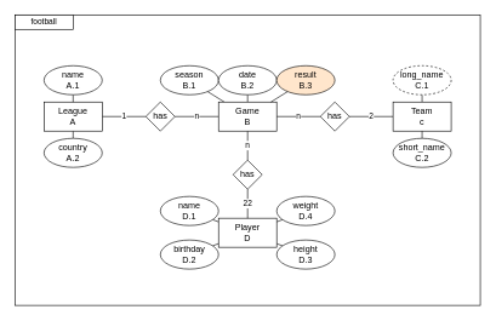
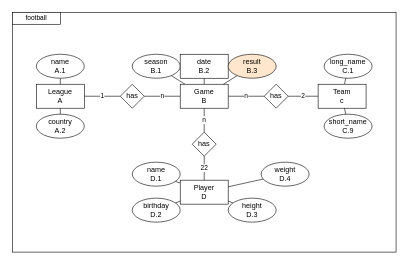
  <mxCell id="0" />
  <mxCell id="1" parent="0" />
  <mxCell id="2" value="" style="group" vertex="1" connectable="0" parent="1"><mxGeometry x="20" width="640" height="400" as="geometry" y="20" /></mxCell>
  <mxCell id="3" value="" style="rounded=0;whiteSpace=wrap;html=1;fontFamily=Helvetica;fontSize=11;fontColor=default;" vertex="1" parent="2"><mxGeometry width="640" height="400" as="geometry" /></mxCell>
  <mxCell id="4" value="football" style="rounded=0;whiteSpace=wrap;html=1;fontFamily=Helvetica;fontSize=11;fontColor=default;" vertex="1" parent="2"><mxGeometry width="80" height="20" as="geometry" /></mxCell>
  <mxCell id="5" value="n" style="edgeStyle=orthogonalEdgeStyle;rounded=0;orthogonalLoop=1;jettySize=auto;html=1;endArrow=none;endFill=0;" parent="1" source="10" target="20" edge="1"><mxGeometry relative="1" as="geometry" /></mxCell>
  <mxCell id="6" style="edgeStyle=none;rounded=0;orthogonalLoop=1;jettySize=auto;html=1;endArrow=none;endFill=0;" parent="1" source="10" target="18" edge="1"><mxGeometry relative="1" as="geometry" /></mxCell>
  <mxCell id="7" value="n" style="edgeStyle=none;rounded=0;orthogonalLoop=1;jettySize=auto;html=1;endArrow=none;endFill=0;" parent="1" source="10" target="24" edge="1"><mxGeometry relative="1" as="geometry" /></mxCell>
  <mxCell id="8" value="n" style="rounded=0;orthogonalLoop=1;jettySize=auto;html=1;endArrow=none;endFill=0;" parent="1" source="10" target="31" edge="1"><mxGeometry relative="1" as="geometry" /></mxCell>
  <mxCell id="9" style="rounded=0;orthogonalLoop=1;jettySize=auto;html=1;endArrow=none;endFill=0;" edge="1" parent="1" source="10" target="35"><mxGeometry relative="1" as="geometry" /></mxCell>
  <mxCell id="10" value="Game&lt;br&gt;B" style="rounded=0;whiteSpace=wrap;html=1;" parent="1" vertex="1"><mxGeometry x="300" y="140" width="80" height="40" as="geometry" /></mxCell>
  <mxCell id="11" style="edgeStyle=none;rounded=0;orthogonalLoop=1;jettySize=auto;html=1;endArrow=none;endFill=0;" parent="1" source="14" target="17" edge="1"><mxGeometry relative="1" as="geometry" /></mxCell>
  <mxCell id="12" style="edgeStyle=none;rounded=0;orthogonalLoop=1;jettySize=auto;html=1;endArrow=none;endFill=0;" parent="1" source="14" target="16" edge="1"><mxGeometry relative="1" as="geometry" /></mxCell>
  <mxCell id="13" style="edgeStyle=none;rounded=0;orthogonalLoop=1;jettySize=auto;html=1;endArrow=none;endFill=0;" parent="1" source="14" target="15" edge="1"><mxGeometry relative="1" as="geometry" /></mxCell>
  <mxCell id="14" value="Player&lt;br&gt;D" style="rounded=0;whiteSpace=wrap;html=1;" parent="1" vertex="1"><mxGeometry x="300" y="300" width="80" height="40" as="geometry" /></mxCell>
  <mxCell id="15" value="name&lt;br&gt;D.1" style="ellipse;whiteSpace=wrap;html=1;" parent="1" vertex="1"><mxGeometry x="220" y="270" width="80" height="40" as="geometry" /></mxCell>
  <mxCell id="16" value="height&lt;br&gt;D.3" style="ellipse;whiteSpace=wrap;html=1;" parent="1" vertex="1"><mxGeometry x="380" y="330" width="80" height="40" as="geometry" /></mxCell>
- <mxCell id="17" value="weight&lt;br&gt;D.4" style="ellipse;whiteSpace=wrap;html=1;" parent="1" vertex="1"><mxGeometry x="380" y="270" width="80" height="40" as="geometry" /></mxCell>
+ <mxCell id="17" value="weight&lt;br&gt;D.4" style="ellipse;whiteSpace=wrap;html=1;" parent="1" vertex="1"><mxGeometry x="435" y="270" width="80" height="40" as="geometry" /></mxCell>
  <mxCell id="18" value="season&lt;br&gt;B.1" style="ellipse;whiteSpace=wrap;html=1;" parent="1" vertex="1"><mxGeometry x="220" y="90" width="80" height="40" as="geometry" /></mxCell>
  <mxCell id="19" value="22" style="rounded=0;orthogonalLoop=1;jettySize=auto;html=1;endArrow=none;endFill=0;" parent="1" source="31" target="14" edge="1"><mxGeometry relative="1" as="geometry" /></mxCell>
  <mxCell id="20" value="has" style="rhombus;whiteSpace=wrap;html=1;" parent="1" vertex="1"><mxGeometry x="440" y="140" width="40" height="40" as="geometry" /></mxCell>
  <mxCell id="21" value="1" style="edgeStyle=none;rounded=0;orthogonalLoop=1;jettySize=auto;html=1;endArrow=none;endFill=0;" parent="1" source="23" target="24" edge="1"><mxGeometry relative="1" as="geometry" /></mxCell>
  <mxCell id="22" style="edgeStyle=none;rounded=0;orthogonalLoop=1;jettySize=auto;html=1;endArrow=none;endFill=0;" parent="1" source="23" target="25" edge="1"><mxGeometry relative="1" as="geometry" /></mxCell>
  <mxCell id="23" value="League&lt;br&gt;A" style="rounded=0;whiteSpace=wrap;html=1;" parent="1" vertex="1"><mxGeometry x="60" y="140" width="80" height="40" as="geometry" /></mxCell>
  <mxCell id="24" value="has" style="rhombus;whiteSpace=wrap;html=1;" parent="1" vertex="1"><mxGeometry x="200" y="140" width="40" height="40" as="geometry" /></mxCell>
  <mxCell id="25" value="country&lt;br&gt;A.2" style="ellipse;whiteSpace=wrap;html=1;" parent="1" vertex="1"><mxGeometry x="60" y="190" width="80" height="40" as="geometry" /></mxCell>
  <mxCell id="26" style="rounded=0;orthogonalLoop=1;jettySize=auto;html=1;endArrow=none;endFill=0;" parent="1" source="27" target="23" edge="1"><mxGeometry relative="1" as="geometry" /></mxCell>
  <mxCell id="27" value="name&lt;br&gt;A.1" style="ellipse;whiteSpace=wrap;html=1;" parent="1" vertex="1"><mxGeometry x="60" y="90" width="80" height="40" as="geometry" /></mxCell>
  <mxCell id="28" value="2" style="rounded=0;orthogonalLoop=1;jettySize=auto;html=1;endArrow=none;endFill=0;" parent="1" source="30" target="20" edge="1"><mxGeometry relative="1" as="geometry"><mxPoint as="offset" /></mxGeometry></mxCell>
  <mxCell id="29" style="rounded=0;orthogonalLoop=1;jettySize=auto;html=1;endArrow=none;endFill=0;" parent="1" source="30" target="34" edge="1"><mxGeometry relative="1" as="geometry" /></mxCell>
- <mxCell id="30" value="Team&lt;br&gt;c" style="rounded=0;whiteSpace=wrap;html=1;" parent="1" vertex="1"><mxGeometry x="540" y="140" width="80" height="40" as="geometry" /></mxCell>
+ <mxCell id="30" value="Team&lt;br&gt;c" style="rounded=0;whiteSpace=wrap;html=1;" parent="1" vertex="1"><mxGeometry x="530" y="140" width="80" height="40" as="geometry" /></mxCell>
  <mxCell id="31" value="has" style="rhombus;whiteSpace=wrap;html=1;" parent="1" vertex="1"><mxGeometry x="320" y="220" width="40" height="40" as="geometry" /></mxCell>
  <mxCell id="32" style="rounded=0;orthogonalLoop=1;jettySize=auto;html=1;endArrow=none;endFill=0;" parent="1" source="33" target="30" edge="1"><mxGeometry relative="1" as="geometry" /></mxCell>
- <mxCell id="33" value="short_name&lt;br&gt;C.2" style="ellipse;whiteSpace=wrap;html=1;" parent="1" vertex="1"><mxGeometry x="540" y="190" width="80" height="40" as="geometry" /></mxCell>
- <mxCell id="34" value="long_name&lt;br&gt;C.1" style="ellipse;whiteSpace=wrap;html=1;dashed=1;" parent="1" vertex="1"><mxGeometry x="540" y="90" width="80" height="40" as="geometry" /></mxCell>
- <mxCell id="35" value="date&lt;br&gt;B.2" style="ellipse;whiteSpace=wrap;html=1;" vertex="1" parent="1"><mxGeometry x="300" y="90" width="80" height="40" as="geometry" /></mxCell>
+ <mxCell id="33" value="short_name&lt;br&gt;C.9" style="ellipse;whiteSpace=wrap;html=1;" parent="1" vertex="1"><mxGeometry x="540" y="190" width="80" height="40" as="geometry" /></mxCell>
+ <mxCell id="34" value="long_name&lt;br&gt;C.1" style="ellipse;whiteSpace=wrap;html=1;" parent="1" vertex="1"><mxGeometry x="540" y="90" width="80" height="40" as="geometry" /></mxCell>
+ <mxCell id="35" value="date&lt;br&gt;B.2" style="whiteSpace=wrap;html=1;rounded=0;" vertex="1" parent="1"><mxGeometry x="300" y="90" width="80" height="40" as="geometry" /></mxCell>
  <mxCell id="36" style="edgeStyle=none;shape=connector;rounded=0;orthogonalLoop=1;jettySize=auto;html=1;labelBackgroundColor=default;strokeColor=default;fontFamily=Helvetica;fontSize=11;fontColor=default;endArrow=none;endFill=0;" edge="1" parent="1" source="37" target="10"><mxGeometry relative="1" as="geometry" /></mxCell>
  <mxCell id="37" value="result&lt;br&gt;B.3" style="ellipse;whiteSpace=wrap;html=1;fillColor=#ffe6cc;" vertex="1" parent="1"><mxGeometry x="380" y="90" width="80" height="40" as="geometry" /></mxCell>
  <mxCell id="38" style="edgeStyle=none;shape=connector;rounded=0;orthogonalLoop=1;jettySize=auto;html=1;labelBackgroundColor=default;strokeColor=default;fontFamily=Helvetica;fontSize=11;fontColor=default;endArrow=none;endFill=0;" edge="1" parent="1" source="39" target="14"><mxGeometry relative="1" as="geometry" /></mxCell>
  <mxCell id="39" value="birthday&lt;br&gt;D.2" style="ellipse;whiteSpace=wrap;html=1;" vertex="1" parent="1"><mxGeometry x="220" y="330" width="80" height="40" as="geometry" /></mxCell>
